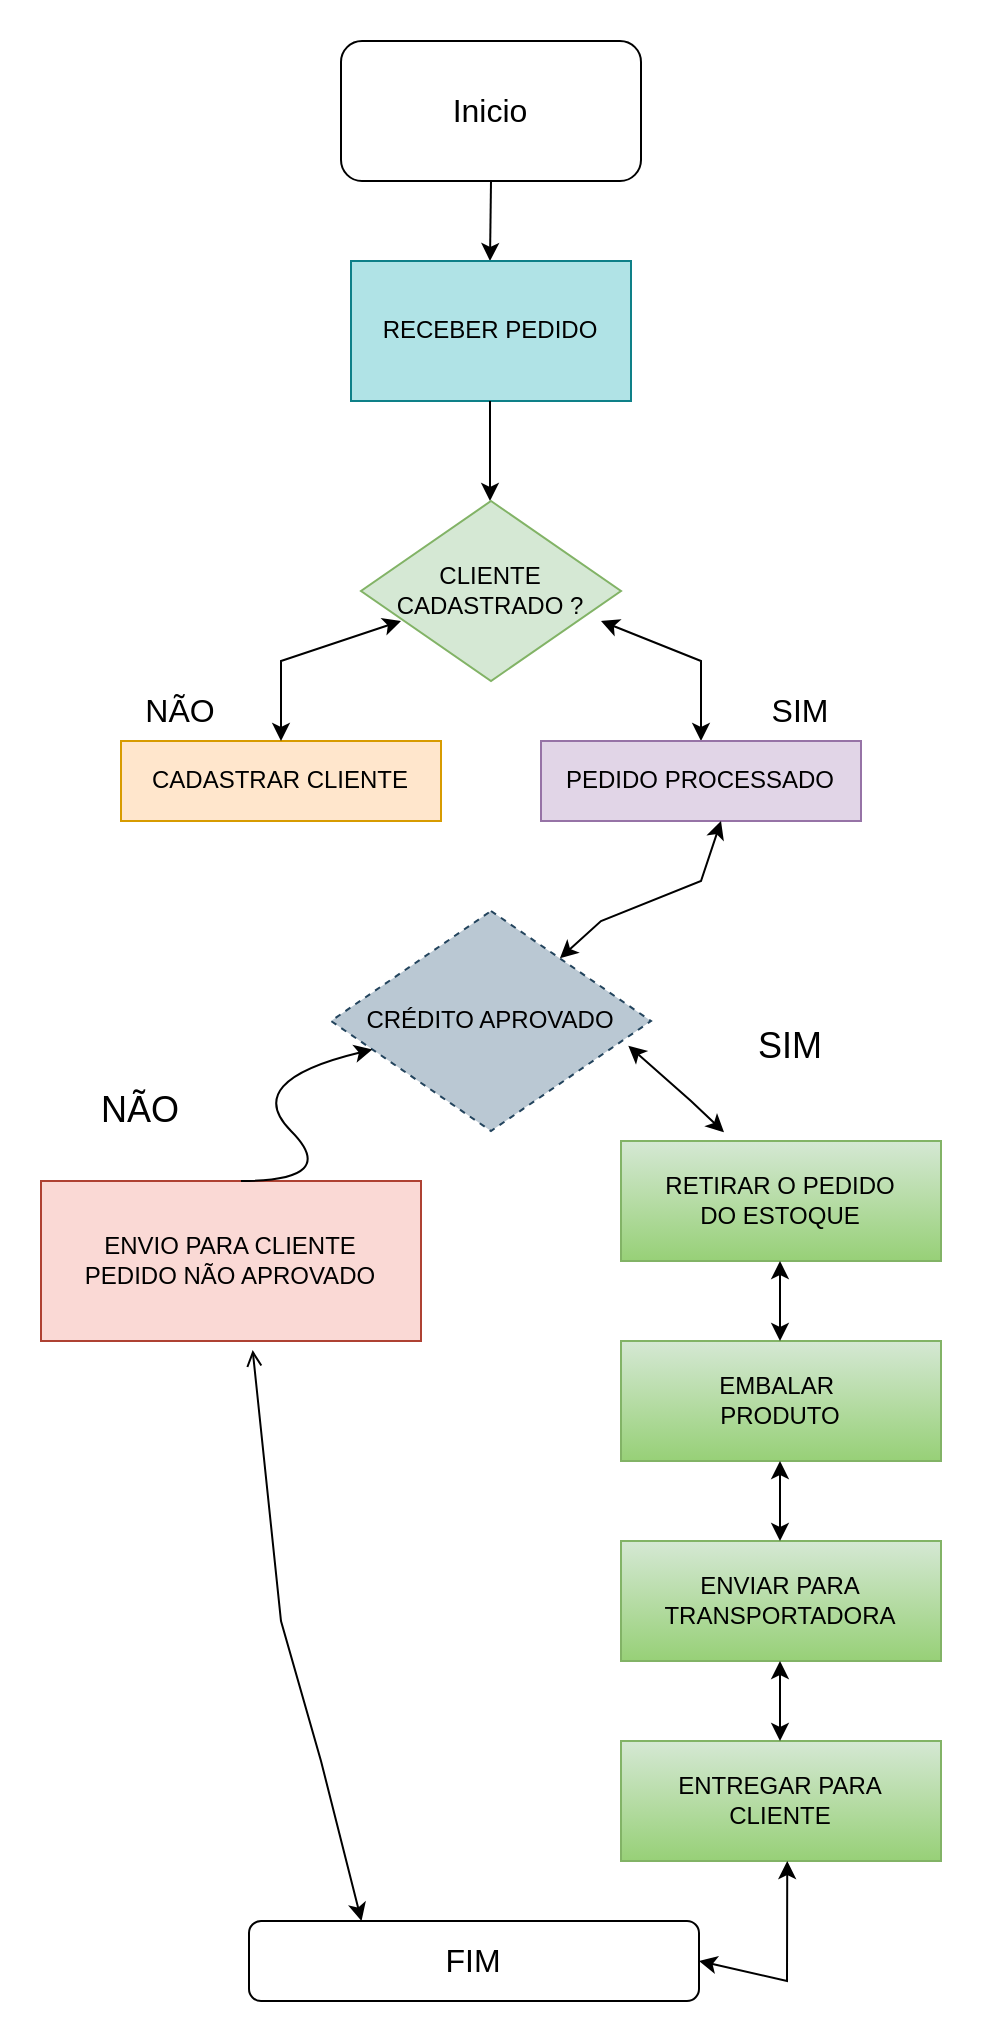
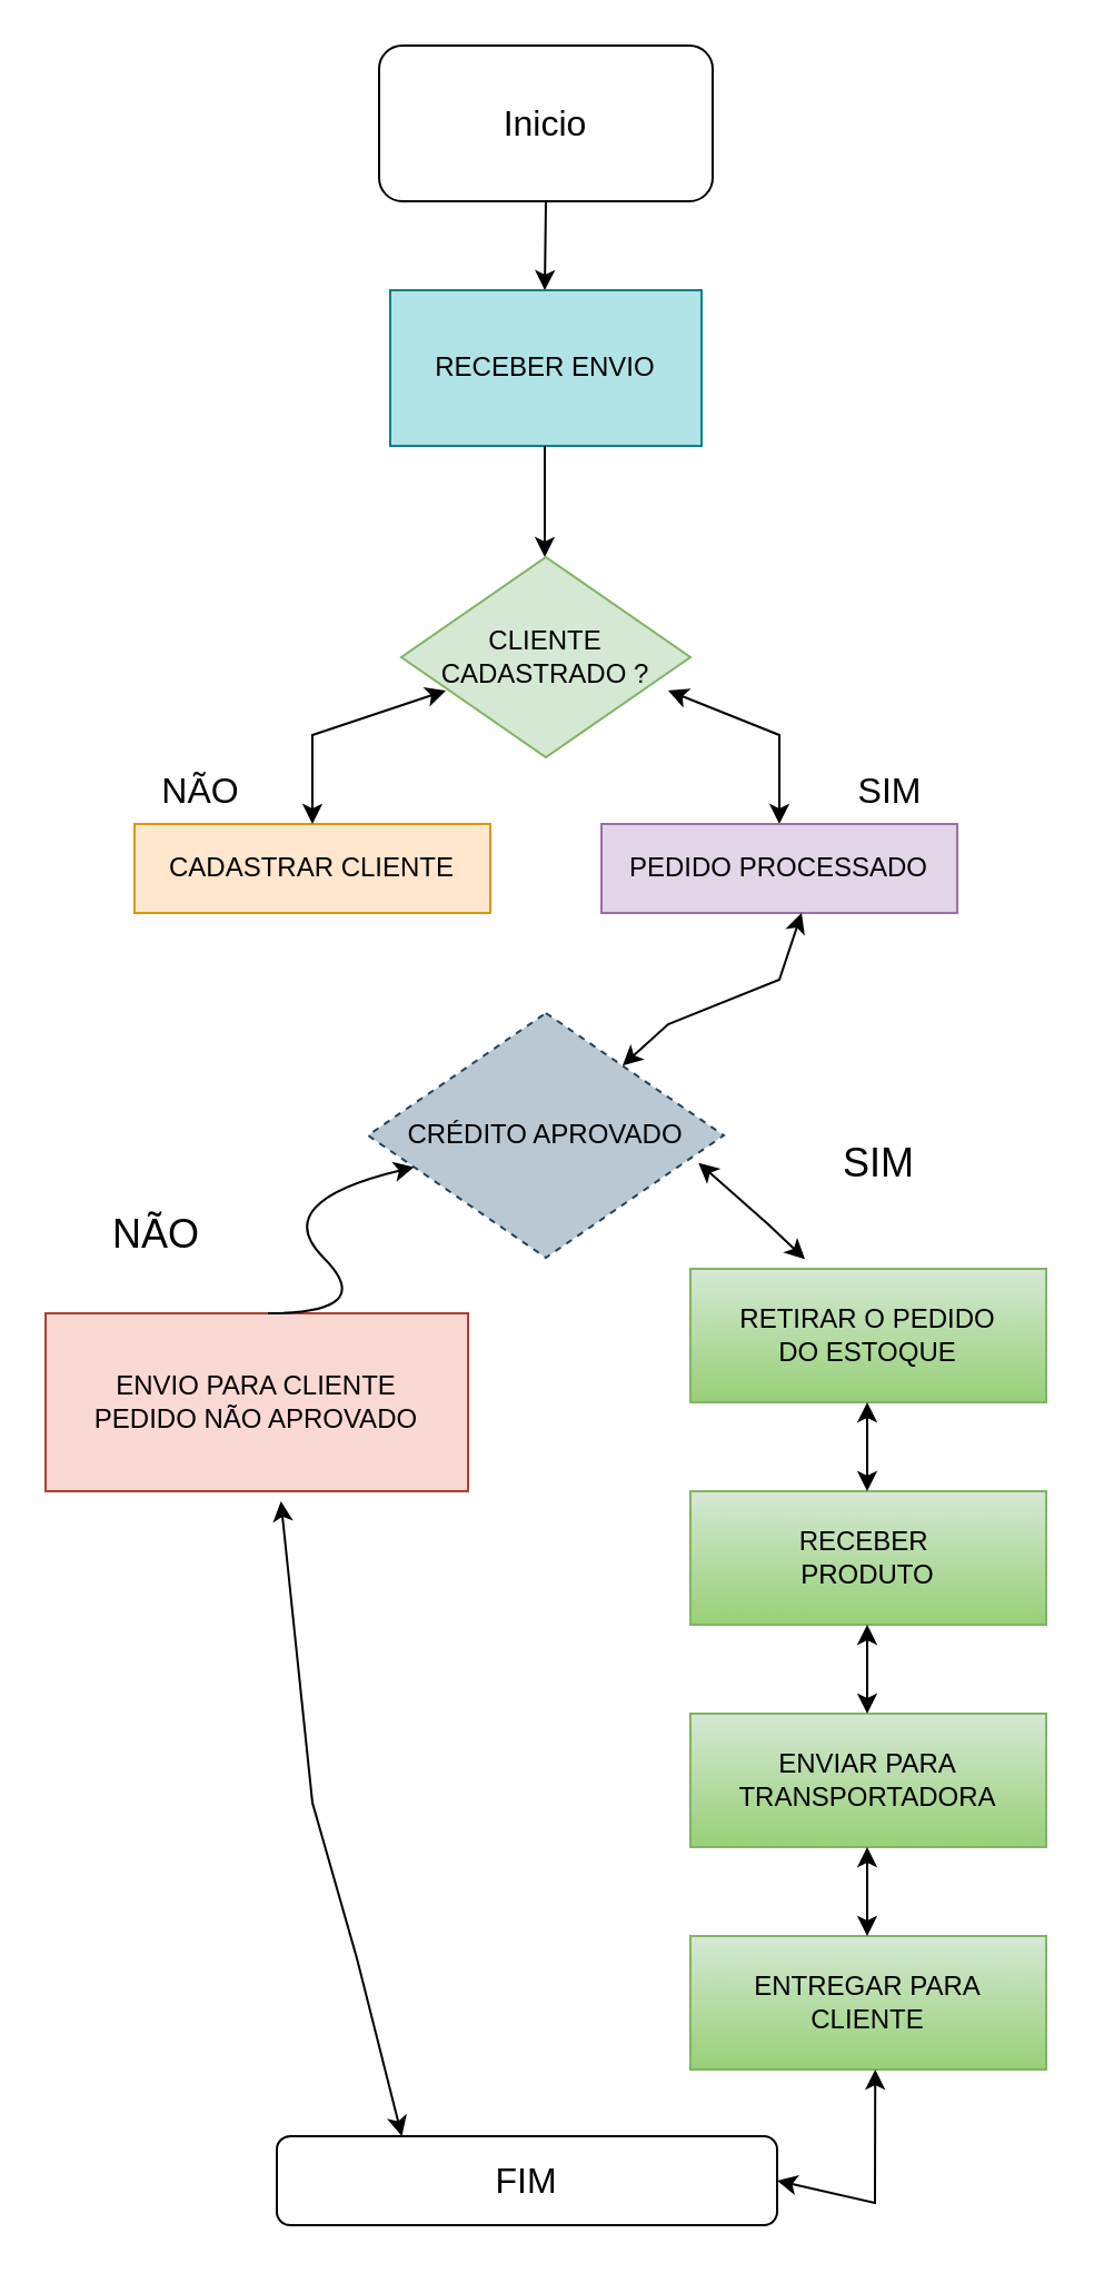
  <mxCell id="0" />
  <mxCell id="1" parent="0" />
  <mxCell id="2" value="&lt;font size=&quot;3&quot;&gt;Inicio&lt;/font&gt;" style="rounded=1;whiteSpace=wrap;html=1;" vertex="1" parent="1"><mxGeometry x="170" y="20" width="150" height="70" as="geometry" /></mxCell>
  <mxCell id="3" value="" style="endArrow=classic;html=1;rounded=0;" edge="1" parent="1"><mxGeometry width="50" height="50" relative="1" as="geometry"><mxPoint x="245" y="90" as="sourcePoint" /><mxPoint x="244.5" y="130" as="targetPoint" /></mxGeometry></mxCell>
- <mxCell id="4" value="RECEBER PEDIDO" style="rounded=0;whiteSpace=wrap;html=1;fillColor=#b0e3e6;strokeColor=#0e8088;" vertex="1" parent="1"><mxGeometry x="175" y="130" width="140" height="70" as="geometry" /></mxCell>
+ <mxCell id="4" value="RECEBER ENVIO" style="rounded=0;whiteSpace=wrap;html=1;fillColor=#b0e3e6;strokeColor=#0e8088;" vertex="1" parent="1"><mxGeometry x="175" y="130" width="140" height="70" as="geometry" /></mxCell>
  <mxCell id="5" value="" style="endArrow=classic;html=1;rounded=0;" edge="1" parent="1"><mxGeometry width="50" height="50" relative="1" as="geometry"><mxPoint x="244.5" y="200" as="sourcePoint" /><mxPoint x="244.5" y="250" as="targetPoint" /></mxGeometry></mxCell>
  <mxCell id="6" value="CLIENTE CADASTRADO ?" style="rhombus;whiteSpace=wrap;html=1;fillColor=#d5e8d4;strokeColor=#82b366;" vertex="1" parent="1"><mxGeometry x="180" y="250" width="130" height="90" as="geometry" /></mxCell>
  <mxCell id="7" value="CADASTRAR CLIENTE" style="rounded=0;whiteSpace=wrap;html=1;fillColor=#ffe6cc;strokeColor=#d79b00;" vertex="1" parent="1"><mxGeometry x="60" y="370" width="160" height="40" as="geometry" /></mxCell>
  <mxCell id="8" value="" style="endArrow=classic;startArrow=classic;html=1;rounded=0;" edge="1" parent="1"><mxGeometry width="50" height="50" relative="1" as="geometry"><mxPoint x="140" y="370" as="sourcePoint" /><mxPoint x="200" y="310" as="targetPoint" /><Array as="points"><mxPoint x="140" y="360" /><mxPoint x="140" y="330" /></Array></mxGeometry></mxCell>
  <mxCell id="9" value="" style="endArrow=classic;startArrow=classic;html=1;rounded=0;exitX=0.5;exitY=0;exitDx=0;exitDy=0;" edge="1" parent="1" source="10"><mxGeometry width="50" height="50" relative="1" as="geometry"><mxPoint x="350" y="370" as="sourcePoint" /><mxPoint x="300" y="310" as="targetPoint" /><Array as="points"><mxPoint x="350" y="330" /></Array></mxGeometry></mxCell>
  <mxCell id="10" value="PEDIDO PROCESSADO" style="rounded=0;whiteSpace=wrap;html=1;fillColor=#e1d5e7;strokeColor=#9673a6;" vertex="1" parent="1"><mxGeometry x="270" y="370" width="160" height="40" as="geometry" /></mxCell>
  <mxCell id="11" value="&lt;font size=&quot;3&quot;&gt;SIM&lt;/font&gt;" style="text;strokeColor=none;align=center;fillColor=none;html=1;verticalAlign=middle;whiteSpace=wrap;rounded=0;" vertex="1" parent="1"><mxGeometry x="370" y="340" width="60" height="30" as="geometry" /></mxCell>
  <mxCell id="12" value="&lt;font size=&quot;3&quot;&gt;NÃO&lt;/font&gt;" style="text;strokeColor=none;align=center;fillColor=none;html=1;verticalAlign=middle;whiteSpace=wrap;rounded=0;" vertex="1" parent="1"><mxGeometry x="60" y="340" width="60" height="30" as="geometry" /></mxCell>
  <mxCell id="13" value="CRÉDITO APROVADO" style="rhombus;whiteSpace=wrap;html=1;fillColor=#bac8d3;strokeColor=#23445d;dashed=1;" vertex="1" parent="1"><mxGeometry x="165" y="455" width="160" height="110" as="geometry" /></mxCell>
  <mxCell id="14" value="" style="endArrow=classic;startArrow=classic;html=1;rounded=0;" edge="1" parent="1" source="13"><mxGeometry width="50" height="50" relative="1" as="geometry"><mxPoint x="300" y="470" as="sourcePoint" /><mxPoint x="360" y="410" as="targetPoint" /><Array as="points"><mxPoint x="300" y="460" /><mxPoint x="350" y="440" /></Array></mxGeometry></mxCell>
  <mxCell id="15" value="RETIRAR O PEDIDO&lt;br&gt;DO ESTOQUE" style="rounded=0;whiteSpace=wrap;html=1;fillColor=#d5e8d4;gradientColor=#97d077;strokeColor=#82b366;" vertex="1" parent="1"><mxGeometry x="310" y="570" width="160" height="60" as="geometry" /></mxCell>
  <mxCell id="16" value="" style="endArrow=classic;startArrow=classic;html=1;rounded=0;exitX=0.322;exitY=-0.072;exitDx=0;exitDy=0;exitPerimeter=0;entryX=0.929;entryY=0.612;entryDx=0;entryDy=0;entryPerimeter=0;" edge="1" parent="1" source="15" target="13"><mxGeometry width="50" height="50" relative="1" as="geometry"><mxPoint x="360" y="560" as="sourcePoint" /><mxPoint x="320" y="530" as="targetPoint" /><Array as="points"><mxPoint x="345" y="550" /></Array></mxGeometry></mxCell>
- <mxCell id="17" value="EMBALAR&amp;nbsp;&lt;br&gt;PRODUTO" style="rounded=0;whiteSpace=wrap;html=1;fillColor=#d5e8d4;gradientColor=#97d077;strokeColor=#82b366;" vertex="1" parent="1"><mxGeometry x="310" y="670" width="160" height="60" as="geometry" /></mxCell>
+ <mxCell id="17" value="RECEBER&amp;nbsp;&lt;br&gt;PRODUTO" style="rounded=0;whiteSpace=wrap;html=1;fillColor=#d5e8d4;gradientColor=#97d077;strokeColor=#82b366;" vertex="1" parent="1"><mxGeometry x="310" y="670" width="160" height="60" as="geometry" /></mxCell>
  <mxCell id="18" value="" style="endArrow=classic;startArrow=classic;html=1;rounded=0;" edge="1" parent="1"><mxGeometry width="50" height="50" relative="1" as="geometry"><mxPoint x="389.5" y="670" as="sourcePoint" /><mxPoint x="389.5" y="630" as="targetPoint" /></mxGeometry></mxCell>
  <mxCell id="19" value="ENVIAR PARA&lt;br&gt;TRANSPORTADORA" style="rounded=0;whiteSpace=wrap;html=1;fillColor=#d5e8d4;gradientColor=#97d077;strokeColor=#82b366;" vertex="1" parent="1"><mxGeometry x="310" y="770" width="160" height="60" as="geometry" /></mxCell>
  <mxCell id="20" value="" style="endArrow=classic;startArrow=classic;html=1;rounded=0;" edge="1" parent="1"><mxGeometry width="50" height="50" relative="1" as="geometry"><mxPoint x="389.5" y="770" as="sourcePoint" /><mxPoint x="389.5" y="730" as="targetPoint" /></mxGeometry></mxCell>
  <mxCell id="21" value="ENTREGAR PARA&lt;br&gt;CLIENTE" style="rounded=0;whiteSpace=wrap;html=1;fillColor=#d5e8d4;gradientColor=#97d077;strokeColor=#82b366;" vertex="1" parent="1"><mxGeometry x="310" y="870" width="160" height="60" as="geometry" /></mxCell>
  <mxCell id="22" value="" style="endArrow=classic;startArrow=classic;html=1;rounded=0;" edge="1" parent="1"><mxGeometry width="50" height="50" relative="1" as="geometry"><mxPoint x="389.5" y="870" as="sourcePoint" /><mxPoint x="389.5" y="830" as="targetPoint" /></mxGeometry></mxCell>
  <mxCell id="23" value="&lt;font size=&quot;3&quot;&gt;FIM&lt;/font&gt;" style="rounded=1;whiteSpace=wrap;html=1;" vertex="1" parent="1"><mxGeometry x="124" y="960" width="225" height="40" as="geometry" /></mxCell>
  <mxCell id="24" value="&lt;span style=&quot;font-size: 18px;&quot;&gt;SIM&lt;/span&gt;" style="text;strokeColor=none;align=center;fillColor=none;html=1;verticalAlign=middle;whiteSpace=wrap;rounded=0;" vertex="1" parent="1"><mxGeometry x="340" y="495" width="110" height="55" as="geometry" /></mxCell>
  <mxCell id="25" value="ENVIO PARA CLIENTE&lt;br&gt;PEDIDO NÃO APROVADO" style="rounded=0;whiteSpace=wrap;html=1;fillColor=#fad9d5;strokeColor=#ae4132;" vertex="1" parent="1"><mxGeometry x="20" y="590" width="190" height="80" as="geometry" /></mxCell>
  <mxCell id="26" value="" style="curved=1;endArrow=classic;html=1;rounded=0;" edge="1" parent="1" target="13"><mxGeometry width="50" height="50" relative="1" as="geometry"><mxPoint x="120" y="590" as="sourcePoint" /><mxPoint x="170" y="540" as="targetPoint" /><Array as="points"><mxPoint x="170" y="590" /><mxPoint x="120" y="540" /></Array></mxGeometry></mxCell>
- <mxCell id="27" value="" style="endArrow=open;startArrow=classic;html=1;rounded=0;exitX=0.25;exitY=0;exitDx=0;exitDy=0;entryX=0.557;entryY=1.057;entryDx=0;entryDy=0;entryPerimeter=0;" edge="1" parent="1" source="23" target="25"><mxGeometry width="50" height="50" relative="1" as="geometry"><mxPoint x="115" y="920" as="sourcePoint" /><mxPoint x="114.5" y="670" as="targetPoint" /><Array as="points"><mxPoint x="160" y="880" /><mxPoint x="140" y="810" /></Array></mxGeometry></mxCell>
+ <mxCell id="27" value="" style="endArrow=classic;startArrow=classic;html=1;rounded=0;exitX=0.25;exitY=0;exitDx=0;exitDy=0;entryX=0.557;entryY=1.057;entryDx=0;entryDy=0;entryPerimeter=0;" edge="1" parent="1" source="23" target="25"><mxGeometry width="50" height="50" relative="1" as="geometry"><mxPoint x="115" y="920" as="sourcePoint" /><mxPoint x="114.5" y="670" as="targetPoint" /><Array as="points"><mxPoint x="160" y="880" /><mxPoint x="140" y="810" /></Array></mxGeometry></mxCell>
  <mxCell id="28" value="&lt;span style=&quot;font-size: 18px;&quot;&gt;NÃO&lt;/span&gt;" style="text;strokeColor=none;align=center;fillColor=none;html=1;verticalAlign=middle;whiteSpace=wrap;rounded=0;" vertex="1" parent="1"><mxGeometry x="40" y="540" width="60" height="30" as="geometry" /></mxCell>
  <mxCell id="29" value="" style="endArrow=classic;startArrow=classic;html=1;rounded=0;exitX=1;exitY=0.5;exitDx=0;exitDy=0;entryX=0.332;entryY=1.015;entryDx=0;entryDy=0;entryPerimeter=0;" edge="1" parent="1" source="23"><mxGeometry width="50" height="50" relative="1" as="geometry"><mxPoint x="300" y="989.1" as="sourcePoint" /><mxPoint x="393.12" y="930" as="targetPoint" /><Array as="points"><mxPoint x="393" y="990" /></Array></mxGeometry></mxCell>
